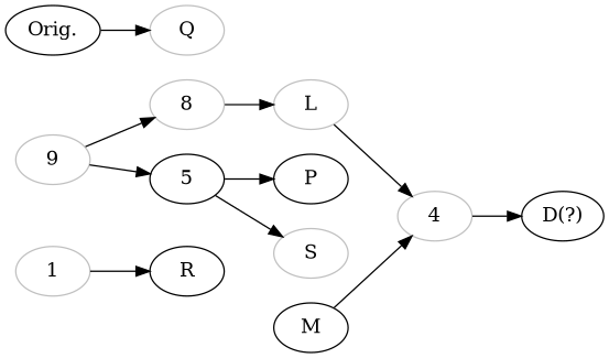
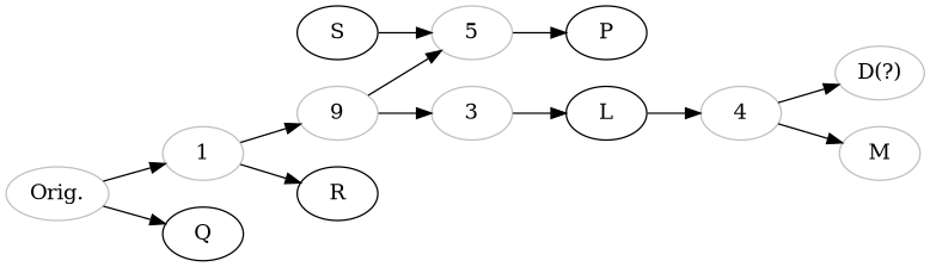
  digraph {
    rankdir=LR
    1 [color=grey]
    n2 [color=grey label=9]
    R
-   3 [color=grey label=8]
-   5 [color=black]
-   L [color=grey]
+   3 [color=grey]
+   5 [color=grey]
+   L
    P
-   S [color=grey]
+   S
    4 [color=grey]
-   n10 [label="D(?)"]
-   M
-   n12 [color=black label="Orig."]
-   Q [color=grey]
+   n10 [label="D(?)" color=grey]
+   M [color=grey]
+   n12 [color=grey label="Orig."]
+   Q
+   1 -> n2
    1 -> R
    n2 -> 3
    n2 -> 5
    3 -> L
    5 -> P
-   5 -> S
+   S -> 5
    L -> 4
    4 -> n10
-   M -> 4
+   4 -> M
+   n12 -> 1
    n12 -> Q
  }
